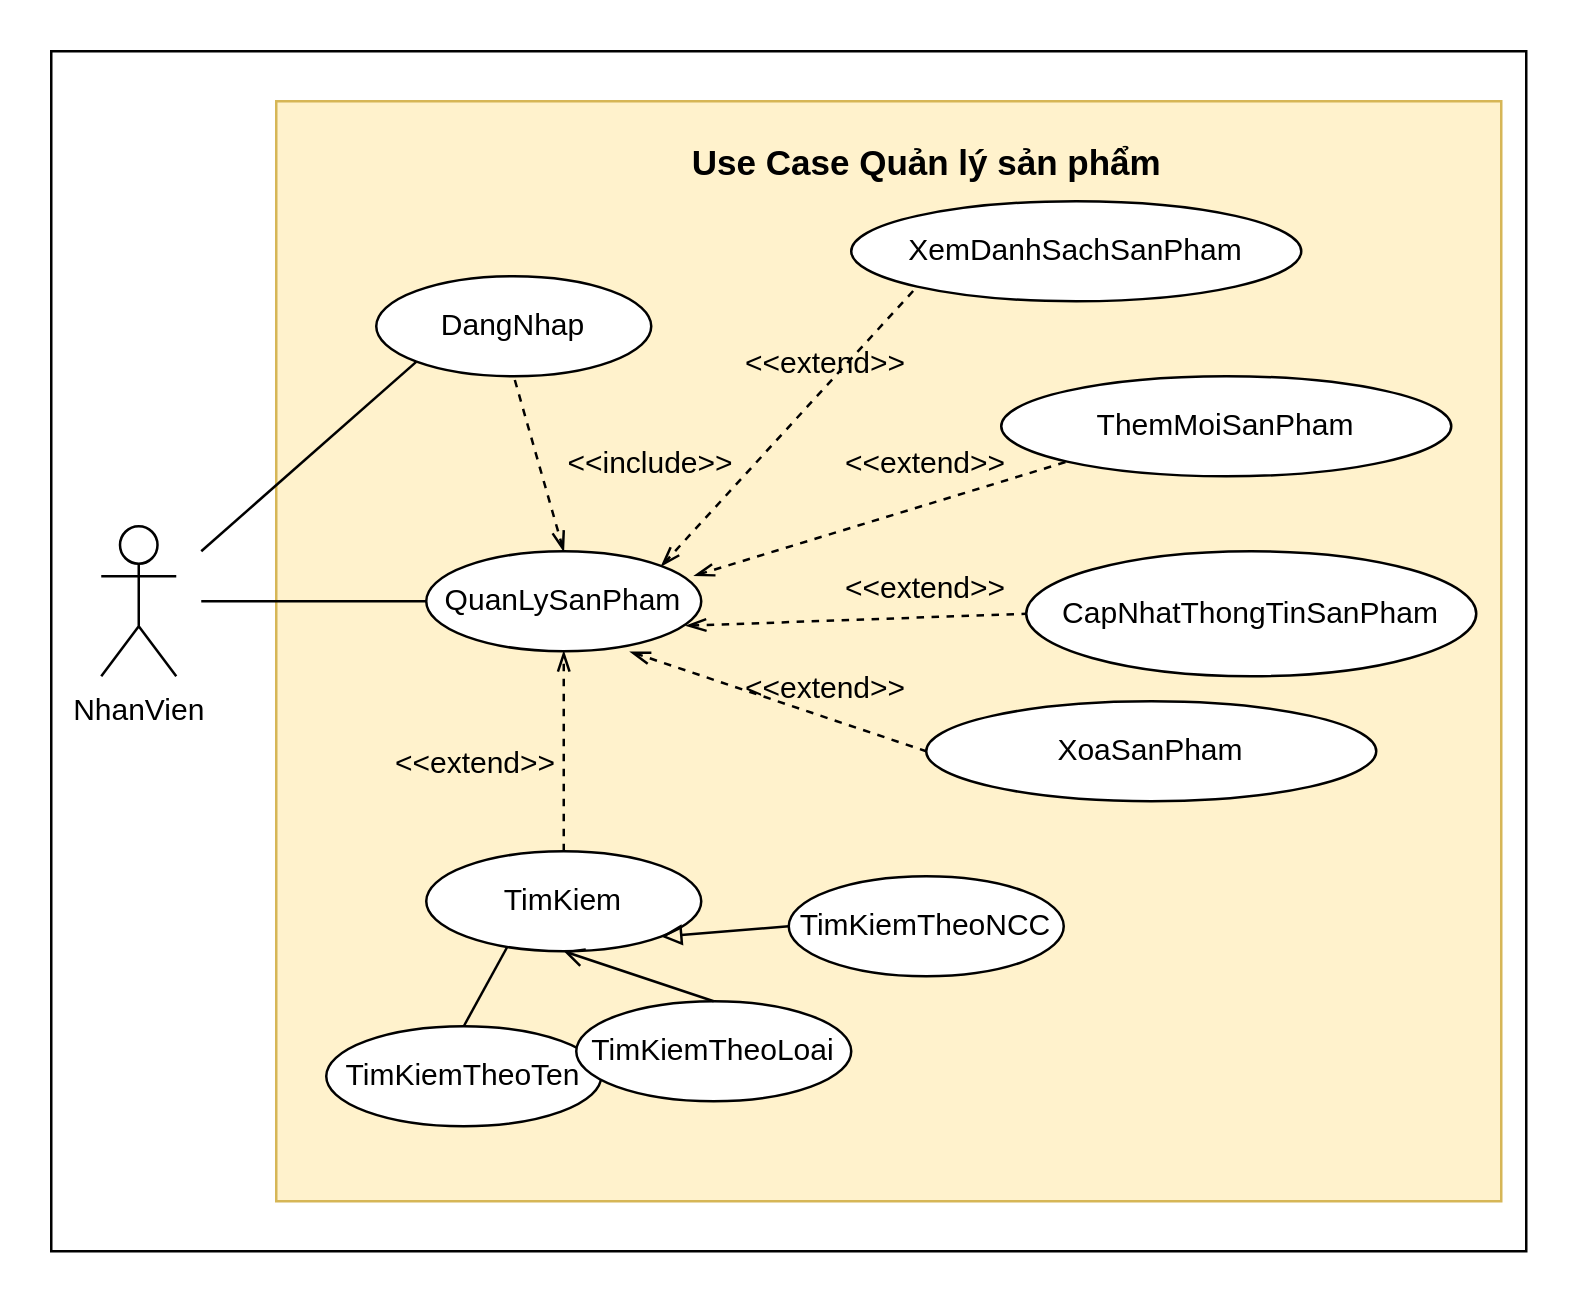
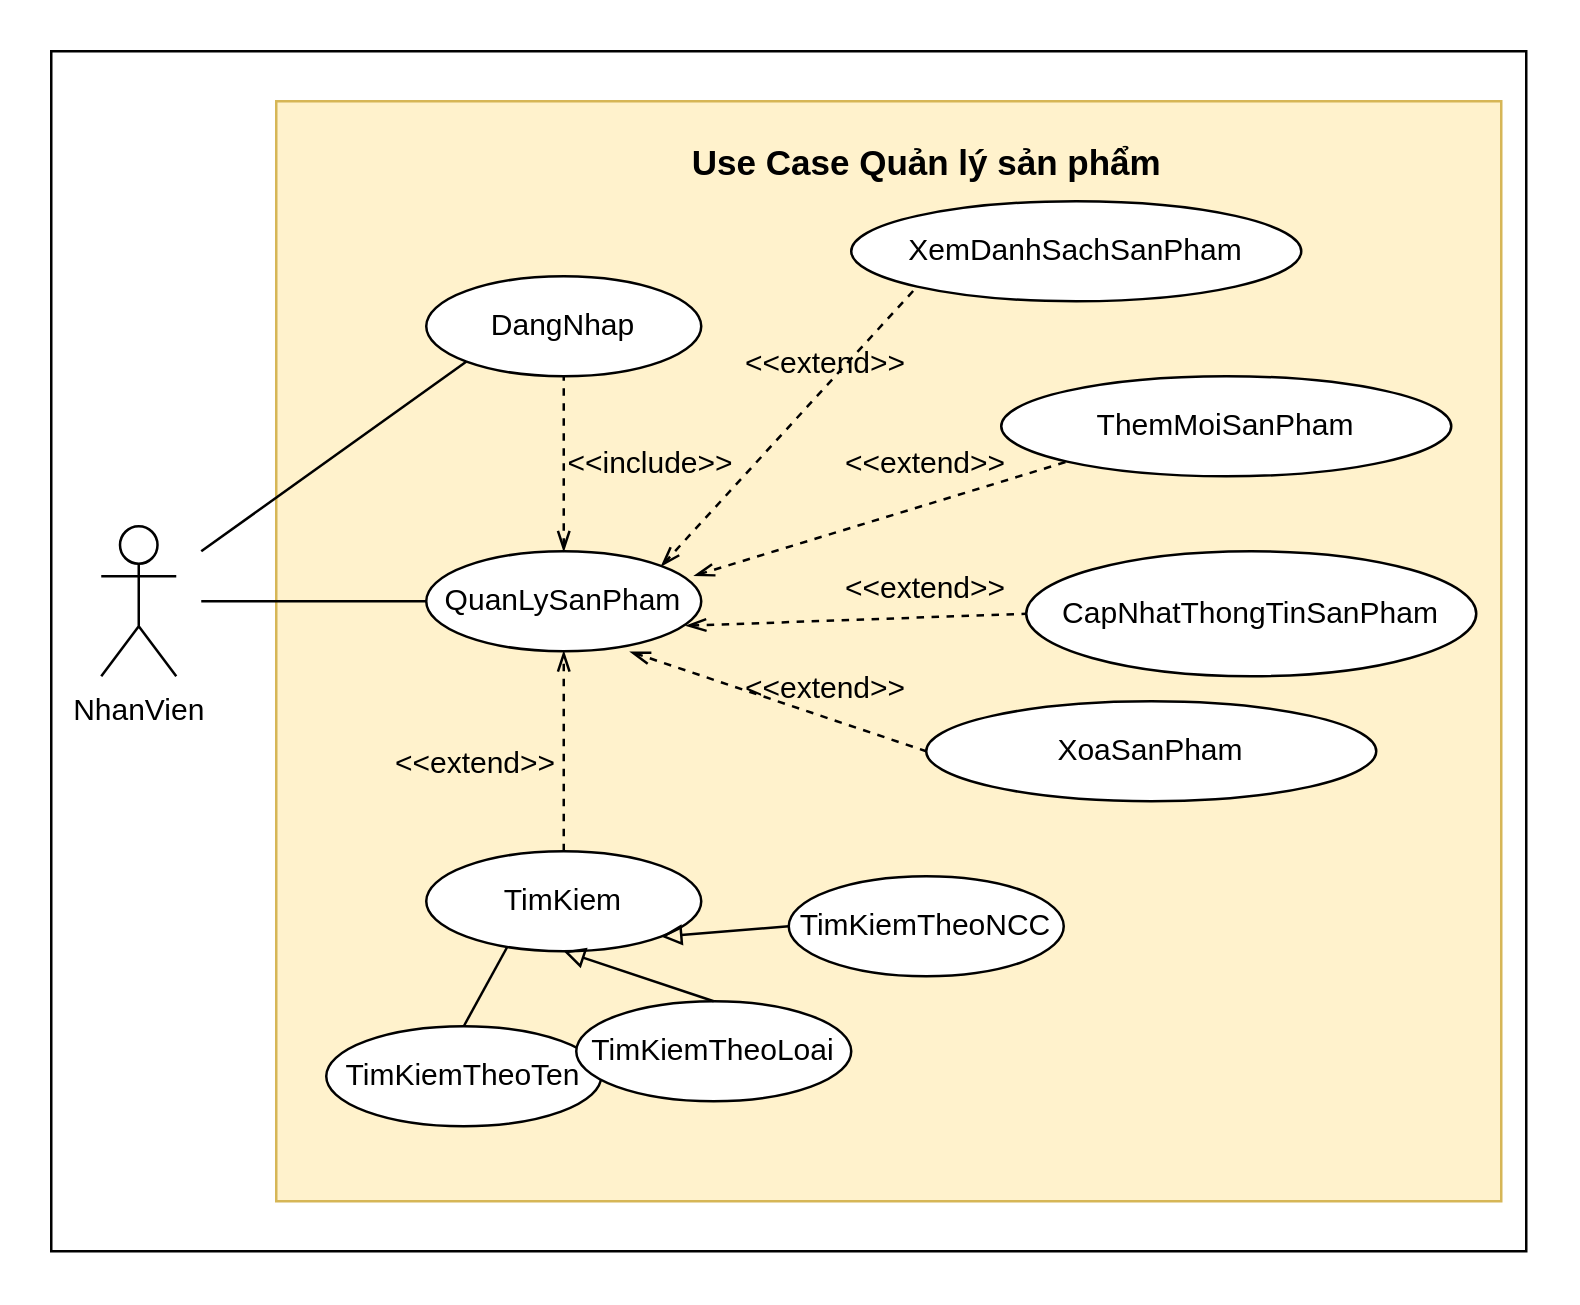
  <mxCell id="0" />
  <mxCell id="1" parent="0" />
  <mxCell id="2" value="" style="rounded=0;whiteSpace=wrap;html=1;fontSize=14;" vertex="1" parent="1"><mxGeometry x="20" y="20" width="590" height="480" as="geometry" /></mxCell>
  <mxCell id="3" value="" style="rounded=0;whiteSpace=wrap;html=1;fillColor=#fff2cc;strokeColor=#d6b656;" vertex="1" parent="1"><mxGeometry x="110" y="40" width="490" height="440" as="geometry" /></mxCell>
  <mxCell id="4" value="NhanVien" style="shape=umlActor;verticalLabelPosition=bottom;verticalAlign=top;html=1;outlineConnect=0;" parent="1" vertex="1"><mxGeometry x="40" y="210" width="30" height="60" as="geometry" /></mxCell>
- <mxCell id="5" value="DangNhap" style="ellipse;whiteSpace=wrap;html=1;" parent="1" vertex="1"><mxGeometry x="150" y="110" width="110" height="40" as="geometry" /></mxCell>
+ <mxCell id="5" value="DangNhap" style="ellipse;whiteSpace=wrap;html=1;" parent="1" vertex="1"><mxGeometry x="170" y="110" width="110" height="40" as="geometry" /></mxCell>
  <mxCell id="6" value="" style="endArrow=none;html=1;rounded=0;entryX=0;entryY=1;entryDx=0;entryDy=0;endFill=0;" parent="1" target="5" edge="1"><mxGeometry width="50" height="50" relative="1" as="geometry"><mxPoint x="80" y="220" as="sourcePoint" /><mxPoint x="390" y="230" as="targetPoint" /></mxGeometry></mxCell>
  <mxCell id="7" value="QuanLySanPham" style="ellipse;whiteSpace=wrap;html=1;" parent="1" vertex="1"><mxGeometry x="170" y="220" width="110" height="40" as="geometry" /></mxCell>
  <mxCell id="8" value="" style="endArrow=none;html=1;rounded=0;entryX=0;entryY=0.5;entryDx=0;entryDy=0;endFill=0;" parent="1" target="7" edge="1"><mxGeometry width="50" height="50" relative="1" as="geometry"><mxPoint x="80" y="240" as="sourcePoint" /><mxPoint x="196" y="154" as="targetPoint" /></mxGeometry></mxCell>
  <mxCell id="9" value="" style="endArrow=none;dashed=1;html=1;rounded=0;entryX=0.5;entryY=1;entryDx=0;entryDy=0;exitX=0.5;exitY=0;exitDx=0;exitDy=0;startArrow=openThin;startFill=0;" parent="1" source="7" target="5" edge="1"><mxGeometry width="50" height="50" relative="1" as="geometry"><mxPoint x="340" y="280" as="sourcePoint" /><mxPoint x="390" y="230" as="targetPoint" /></mxGeometry></mxCell>
  <mxCell id="10" value="&amp;lt;&amp;lt;include&amp;gt;&amp;gt;" style="text;html=1;strokeColor=none;fillColor=none;align=center;verticalAlign=middle;whiteSpace=wrap;rounded=0;" parent="1" vertex="1"><mxGeometry x="230" y="170" width="60" height="30" as="geometry" /></mxCell>
  <mxCell id="11" value="TimKiem" style="ellipse;whiteSpace=wrap;html=1;" parent="1" vertex="1"><mxGeometry x="170" y="340" width="110" height="40" as="geometry" /></mxCell>
  <mxCell id="12" value="" style="endArrow=openThin;dashed=1;html=1;rounded=0;exitX=0.5;exitY=0;exitDx=0;exitDy=0;entryX=0.5;entryY=1;entryDx=0;entryDy=0;endFill=0;" parent="1" source="11" target="7" edge="1"><mxGeometry width="50" height="50" relative="1" as="geometry"><mxPoint x="340" y="280" as="sourcePoint" /><mxPoint x="390" y="230" as="targetPoint" /></mxGeometry></mxCell>
  <mxCell id="13" value="&amp;lt;&amp;lt;extend&amp;gt;&amp;gt;" style="text;html=1;strokeColor=none;fillColor=none;align=center;verticalAlign=middle;whiteSpace=wrap;rounded=0;" parent="1" vertex="1"><mxGeometry x="160" y="290" width="60" height="30" as="geometry" /></mxCell>
  <mxCell id="14" value="TimKiemTheoTen" style="ellipse;whiteSpace=wrap;html=1;" parent="1" vertex="1"><mxGeometry x="130" y="410" width="110" height="40" as="geometry" /></mxCell>
  <mxCell id="15" value="" style="endArrow=none;html=1;rounded=0;exitX=0.5;exitY=0;exitDx=0;exitDy=0;entryX=0.295;entryY=0.955;entryDx=0;entryDy=0;entryPerimeter=0;endFill=0;" parent="1" source="14" target="11" edge="1"><mxGeometry width="50" height="50" relative="1" as="geometry"><mxPoint x="340" y="280" as="sourcePoint" /><mxPoint x="390" y="230" as="targetPoint" /></mxGeometry></mxCell>
  <mxCell id="16" value="TimKiemTheoLoai" style="ellipse;whiteSpace=wrap;html=1;" parent="1" vertex="1"><mxGeometry x="230" y="400" width="110" height="40" as="geometry" /></mxCell>
- <mxCell id="17" value="" style="endArrow=open;html=1;rounded=0;exitX=0.5;exitY=0;exitDx=0;exitDy=0;entryX=0.5;entryY=1;entryDx=0;entryDy=0;endFill=0;" parent="1" source="16" target="11" edge="1"><mxGeometry width="50" height="50" relative="1" as="geometry"><mxPoint x="175" y="460" as="sourcePoint" /><mxPoint x="212" y="388" as="targetPoint" /></mxGeometry></mxCell>
+ <mxCell id="17" value="" style="endArrow=block;html=1;rounded=0;exitX=0.5;exitY=0;exitDx=0;exitDy=0;entryX=0.5;entryY=1;entryDx=0;entryDy=0;endFill=0;" parent="1" source="16" target="11" edge="1"><mxGeometry width="50" height="50" relative="1" as="geometry"><mxPoint x="175" y="460" as="sourcePoint" /><mxPoint x="212" y="388" as="targetPoint" /></mxGeometry></mxCell>
  <mxCell id="18" value="TimKiemTheoNCC" style="ellipse;whiteSpace=wrap;html=1;" parent="1" vertex="1"><mxGeometry x="315" y="350" width="110" height="40" as="geometry" /></mxCell>
  <mxCell id="19" value="" style="endArrow=block;html=1;rounded=0;exitX=0;exitY=0.5;exitDx=0;exitDy=0;entryX=1;entryY=1;entryDx=0;entryDy=0;endFill=0;" parent="1" source="18" target="11" edge="1"><mxGeometry width="50" height="50" relative="1" as="geometry"><mxPoint x="315" y="480" as="sourcePoint" /><mxPoint x="235" y="390" as="targetPoint" /></mxGeometry></mxCell>
  <mxCell id="20" value="XemDanhSachSanPham" style="ellipse;whiteSpace=wrap;html=1;" parent="1" vertex="1"><mxGeometry x="340" y="80" width="180" height="40" as="geometry" /></mxCell>
  <mxCell id="21" value="" style="endArrow=none;dashed=1;html=1;rounded=0;entryX=0;entryY=1;entryDx=0;entryDy=0;startArrow=openThin;startFill=0;" parent="1" target="20" edge="1"><mxGeometry width="50" height="50" relative="1" as="geometry"><mxPoint x="264" y="226" as="sourcePoint" /><mxPoint x="390" y="230" as="targetPoint" /></mxGeometry></mxCell>
  <mxCell id="22" value="&amp;lt;&amp;lt;extend&amp;gt;&amp;gt;" style="text;html=1;strokeColor=none;fillColor=none;align=center;verticalAlign=middle;whiteSpace=wrap;rounded=0;" parent="1" vertex="1"><mxGeometry x="300" y="130" width="60" height="30" as="geometry" /></mxCell>
  <mxCell id="23" value="ThemMoiSanPham" style="ellipse;whiteSpace=wrap;html=1;" parent="1" vertex="1"><mxGeometry x="400" y="150" width="180" height="40" as="geometry" /></mxCell>
  <mxCell id="24" value="" style="endArrow=none;dashed=1;html=1;rounded=0;entryX=0;entryY=1;entryDx=0;entryDy=0;exitX=0.975;exitY=0.245;exitDx=0;exitDy=0;startArrow=openThin;startFill=0;exitPerimeter=0;" parent="1" source="7" target="23" edge="1"><mxGeometry width="50" height="50" relative="1" as="geometry"><mxPoint x="274" y="236" as="sourcePoint" /><mxPoint x="426" y="64" as="targetPoint" /></mxGeometry></mxCell>
  <mxCell id="25" value="&amp;lt;&amp;lt;extend&amp;gt;&amp;gt;" style="text;html=1;strokeColor=none;fillColor=none;align=center;verticalAlign=middle;whiteSpace=wrap;rounded=0;" parent="1" vertex="1"><mxGeometry x="340" y="170" width="60" height="30" as="geometry" /></mxCell>
  <mxCell id="26" value="CapNhatThongTinSanPham" style="ellipse;whiteSpace=wrap;html=1;" parent="1" vertex="1"><mxGeometry x="410" y="220" width="180" height="50" as="geometry" /></mxCell>
  <mxCell id="27" value="" style="endArrow=none;dashed=1;html=1;rounded=0;entryX=0;entryY=0.5;entryDx=0;entryDy=0;exitX=0.945;exitY=0.745;exitDx=0;exitDy=0;startArrow=openThin;startFill=0;exitPerimeter=0;" parent="1" source="7" target="26" edge="1"><mxGeometry width="50" height="50" relative="1" as="geometry"><mxPoint x="290" y="250" as="sourcePoint" /><mxPoint x="506" y="154" as="targetPoint" /></mxGeometry></mxCell>
  <mxCell id="28" value="&amp;lt;&amp;lt;extend&amp;gt;&amp;gt;" style="text;html=1;strokeColor=none;fillColor=none;align=center;verticalAlign=middle;whiteSpace=wrap;rounded=0;" parent="1" vertex="1"><mxGeometry x="340" y="220" width="60" height="30" as="geometry" /></mxCell>
  <mxCell id="29" value="XoaSanPham" style="ellipse;whiteSpace=wrap;html=1;" parent="1" vertex="1"><mxGeometry x="370" y="280" width="180" height="40" as="geometry" /></mxCell>
  <mxCell id="30" value="" style="endArrow=none;dashed=1;html=1;rounded=0;entryX=0;entryY=0.5;entryDx=0;entryDy=0;exitX=0.742;exitY=1.005;exitDx=0;exitDy=0;startArrow=openThin;startFill=0;exitPerimeter=0;" parent="1" source="7" target="29" edge="1"><mxGeometry width="50" height="50" relative="1" as="geometry"><mxPoint x="261.95" y="269" as="sourcePoint" /><mxPoint x="490" y="250" as="targetPoint" /></mxGeometry></mxCell>
  <mxCell id="31" value="&amp;lt;&amp;lt;extend&amp;gt;&amp;gt;" style="text;html=1;strokeColor=none;fillColor=none;align=center;verticalAlign=middle;whiteSpace=wrap;rounded=0;" parent="1" vertex="1"><mxGeometry x="300" y="260" width="60" height="30" as="geometry" /></mxCell>
  <mxCell id="32" value="&lt;b&gt;&lt;font style=&quot;font-size: 14px;&quot;&gt;Use Case Quản lý sản phẩm&lt;/font&gt;&lt;/b&gt;" style="text;html=1;align=center;verticalAlign=middle;resizable=0;points=[];autosize=1;strokeColor=none;fillColor=none;" vertex="1" parent="1"><mxGeometry x="265" y="50" width="210" height="30" as="geometry" /></mxCell>
